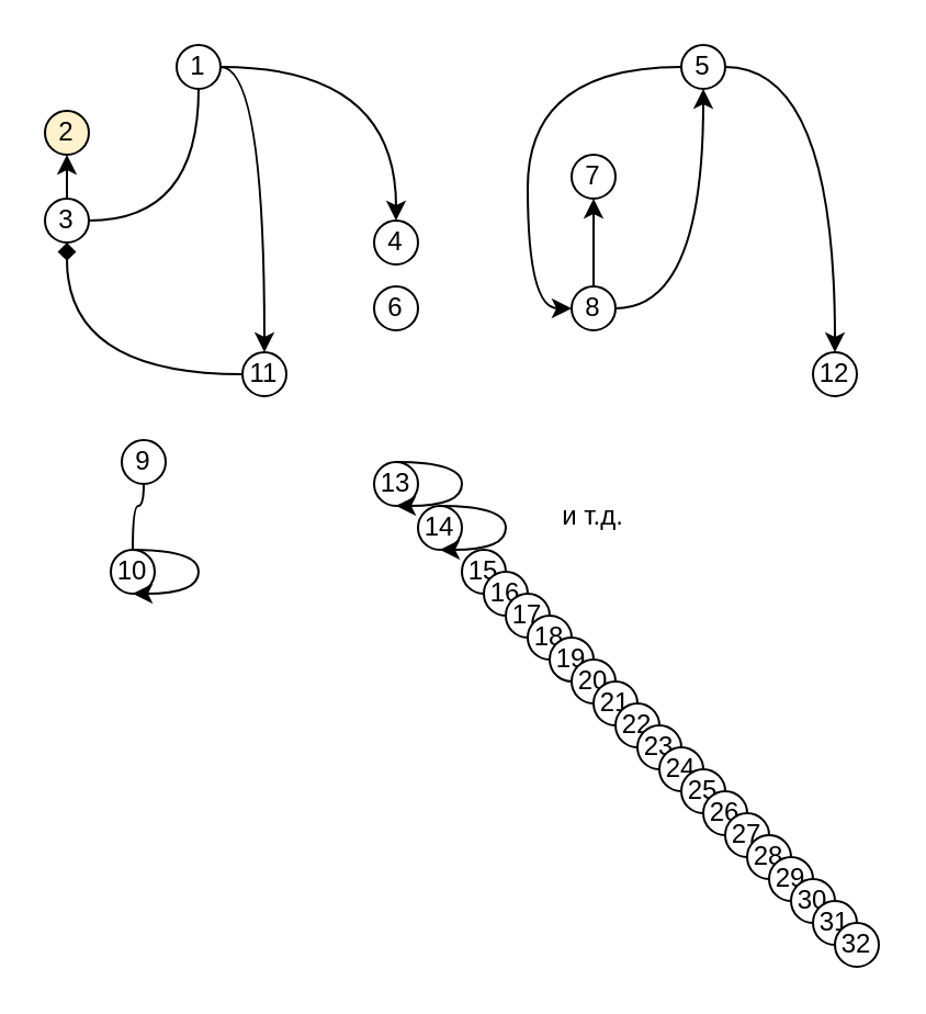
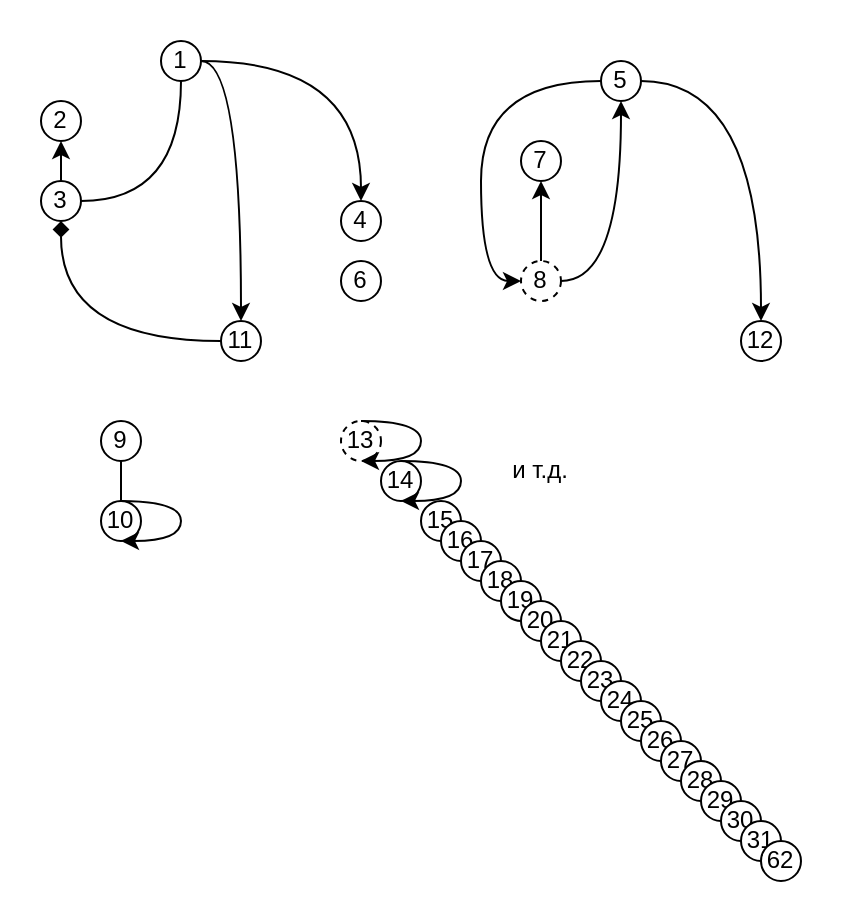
  <mxCell id="0" />
  <mxCell id="1" parent="0" />
  <mxCell id="2" style="edgeStyle=orthogonalEdgeStyle;rounded=0;orthogonalLoop=1;jettySize=auto;html=1;entryX=0.5;entryY=0;entryDx=0;entryDy=0;curved=1;" edge="1" parent="1" source="4" target="9"><mxGeometry relative="1" as="geometry" /></mxCell>
  <mxCell id="3" style="edgeStyle=orthogonalEdgeStyle;curved=1;rounded=0;orthogonalLoop=1;jettySize=auto;html=1;entryX=0.5;entryY=0;entryDx=0;entryDy=0;" edge="1" parent="1" source="4" target="22"><mxGeometry relative="1" as="geometry" /></mxCell>
  <mxCell id="4" value="1" style="ellipse;whiteSpace=wrap;html=1;aspect=fixed;" vertex="1" parent="1"><mxGeometry x="80" y="20" width="20" height="20" as="geometry" /></mxCell>
- <mxCell id="5" value="2" style="ellipse;whiteSpace=wrap;html=1;aspect=fixed;fillColor=#fff2cc;" vertex="1" parent="1"><mxGeometry x="20" y="50" width="20" height="20" as="geometry" /></mxCell>
+ <mxCell id="5" value="2" style="ellipse;whiteSpace=wrap;html=1;aspect=fixed;" vertex="1" parent="1"><mxGeometry x="20" y="50" width="20" height="20" as="geometry" /></mxCell>
  <mxCell id="6" style="edgeStyle=orthogonalEdgeStyle;rounded=0;orthogonalLoop=1;jettySize=auto;html=1;curved=1;endArrow=none;" edge="1" parent="1" source="8" target="4"><mxGeometry relative="1" as="geometry" /></mxCell>
  <mxCell id="7" style="edgeStyle=orthogonalEdgeStyle;rounded=0;orthogonalLoop=1;jettySize=auto;html=1;curved=1;" edge="1" parent="1" source="8" target="5"><mxGeometry relative="1" as="geometry" /></mxCell>
  <mxCell id="8" value="3" style="ellipse;whiteSpace=wrap;html=1;aspect=fixed;" vertex="1" parent="1"><mxGeometry x="20" y="90" width="20" height="20" as="geometry" /></mxCell>
  <mxCell id="9" value="4" style="ellipse;whiteSpace=wrap;html=1;aspect=fixed;" vertex="1" parent="1"><mxGeometry x="170" y="100" width="20" height="20" as="geometry" /></mxCell>
  <mxCell id="10" style="edgeStyle=orthogonalEdgeStyle;curved=1;rounded=0;orthogonalLoop=1;jettySize=auto;html=1;entryX=0;entryY=0.5;entryDx=0;entryDy=0;" edge="1" parent="1" source="12" target="17"><mxGeometry relative="1" as="geometry" /></mxCell>
  <mxCell id="11" style="edgeStyle=orthogonalEdgeStyle;curved=1;rounded=0;orthogonalLoop=1;jettySize=auto;html=1;" edge="1" parent="1" source="12" target="23"><mxGeometry relative="1" as="geometry" /></mxCell>
- <mxCell id="12" value="5" style="ellipse;whiteSpace=wrap;html=1;aspect=fixed;" vertex="1" parent="1"><mxGeometry x="310" y="20" width="20" height="20" as="geometry" /></mxCell>
+ <mxCell id="12" value="5" style="ellipse;whiteSpace=wrap;html=1;aspect=fixed;" vertex="1" parent="1"><mxGeometry x="300" y="30" width="20" height="20" as="geometry" /></mxCell>
  <mxCell id="13" value="6" style="ellipse;whiteSpace=wrap;html=1;aspect=fixed;" vertex="1" parent="1"><mxGeometry x="170" y="130" width="20" height="20" as="geometry" /></mxCell>
  <mxCell id="14" value="7" style="ellipse;whiteSpace=wrap;html=1;aspect=fixed;" vertex="1" parent="1"><mxGeometry x="260" y="70" width="20" height="20" as="geometry" /></mxCell>
  <mxCell id="15" style="edgeStyle=orthogonalEdgeStyle;curved=1;rounded=0;orthogonalLoop=1;jettySize=auto;html=1;" edge="1" parent="1" source="17" target="12"><mxGeometry relative="1" as="geometry" /></mxCell>
  <mxCell id="16" style="edgeStyle=orthogonalEdgeStyle;curved=1;rounded=0;orthogonalLoop=1;jettySize=auto;html=1;" edge="1" parent="1" source="17" target="14"><mxGeometry relative="1" as="geometry" /></mxCell>
- <mxCell id="17" value="8" style="ellipse;whiteSpace=wrap;html=1;aspect=fixed;" vertex="1" parent="1"><mxGeometry x="260" y="130" width="20" height="20" as="geometry" /></mxCell>
- <mxCell id="18" value="9" style="ellipse;whiteSpace=wrap;html=1;aspect=fixed;" vertex="1" parent="1"><mxGeometry x="55" y="200" width="20" height="20" as="geometry" /></mxCell>
+ <mxCell id="17" value="8" style="ellipse;whiteSpace=wrap;html=1;aspect=fixed;dashed=1;" vertex="1" parent="1"><mxGeometry x="260" y="130" width="20" height="20" as="geometry" /></mxCell>
+ <mxCell id="18" value="9" style="ellipse;whiteSpace=wrap;html=1;aspect=fixed;" vertex="1" parent="1"><mxGeometry x="50" y="210" width="20" height="20" as="geometry" /></mxCell>
  <mxCell id="19" style="edgeStyle=orthogonalEdgeStyle;curved=1;rounded=0;orthogonalLoop=1;jettySize=auto;html=1;endArrow=none;" edge="1" parent="1" source="20" target="18"><mxGeometry relative="1" as="geometry" /></mxCell>
  <mxCell id="20" value="10" style="ellipse;whiteSpace=wrap;html=1;aspect=fixed;" vertex="1" parent="1"><mxGeometry x="50" y="250" width="20" height="20" as="geometry" /></mxCell>
  <mxCell id="21" style="edgeStyle=orthogonalEdgeStyle;rounded=0;orthogonalLoop=1;jettySize=auto;html=1;curved=1;endArrow=diamond;" edge="1" parent="1" source="22" target="8"><mxGeometry relative="1" as="geometry" /></mxCell>
  <mxCell id="22" value="11" style="ellipse;whiteSpace=wrap;html=1;aspect=fixed;" vertex="1" parent="1"><mxGeometry x="110" y="160" width="20" height="20" as="geometry" /></mxCell>
  <mxCell id="23" value="12" style="ellipse;whiteSpace=wrap;html=1;aspect=fixed;" vertex="1" parent="1"><mxGeometry x="370" y="160" width="20" height="20" as="geometry" /></mxCell>
- <mxCell id="24" value="13" style="ellipse;whiteSpace=wrap;html=1;aspect=fixed;" vertex="1" parent="1"><mxGeometry x="170" y="210" width="20" height="20" as="geometry" /></mxCell>
+ <mxCell id="24" value="13" style="ellipse;whiteSpace=wrap;html=1;aspect=fixed;dashed=1;" vertex="1" parent="1"><mxGeometry x="170" y="210" width="20" height="20" as="geometry" /></mxCell>
  <mxCell id="25" value="14" style="ellipse;whiteSpace=wrap;html=1;aspect=fixed;" vertex="1" parent="1"><mxGeometry x="190" y="230" width="20" height="20" as="geometry" /></mxCell>
  <mxCell id="26" value="15" style="ellipse;whiteSpace=wrap;html=1;aspect=fixed;" vertex="1" parent="1"><mxGeometry x="210" y="250" width="20" height="20" as="geometry" /></mxCell>
  <mxCell id="27" value="16" style="ellipse;whiteSpace=wrap;html=1;aspect=fixed;" vertex="1" parent="1"><mxGeometry x="220" y="260" width="20" height="20" as="geometry" /></mxCell>
  <mxCell id="28" value="17" style="ellipse;whiteSpace=wrap;html=1;aspect=fixed;" vertex="1" parent="1"><mxGeometry x="230" y="270" width="20" height="20" as="geometry" /></mxCell>
  <mxCell id="29" value="18" style="ellipse;whiteSpace=wrap;html=1;aspect=fixed;" vertex="1" parent="1"><mxGeometry x="240" y="280" width="20" height="20" as="geometry" /></mxCell>
  <mxCell id="30" value="19" style="ellipse;whiteSpace=wrap;html=1;aspect=fixed;" vertex="1" parent="1"><mxGeometry x="250" y="290" width="20" height="20" as="geometry" /></mxCell>
  <mxCell id="31" value="20" style="ellipse;whiteSpace=wrap;html=1;aspect=fixed;" vertex="1" parent="1"><mxGeometry x="260" y="300" width="20" height="20" as="geometry" /></mxCell>
  <mxCell id="32" value="21" style="ellipse;whiteSpace=wrap;html=1;aspect=fixed;" vertex="1" parent="1"><mxGeometry x="270" y="310" width="20" height="20" as="geometry" /></mxCell>
  <mxCell id="33" value="22" style="ellipse;whiteSpace=wrap;html=1;aspect=fixed;" vertex="1" parent="1"><mxGeometry x="280" y="320" width="20" height="20" as="geometry" /></mxCell>
  <mxCell id="34" value="23" style="ellipse;whiteSpace=wrap;html=1;aspect=fixed;" vertex="1" parent="1"><mxGeometry x="290" y="330" width="20" height="20" as="geometry" /></mxCell>
  <mxCell id="35" value="24" style="ellipse;whiteSpace=wrap;html=1;aspect=fixed;" vertex="1" parent="1"><mxGeometry x="300" y="340" width="20" height="20" as="geometry" /></mxCell>
  <mxCell id="36" value="25" style="ellipse;whiteSpace=wrap;html=1;aspect=fixed;" vertex="1" parent="1"><mxGeometry x="310" y="350" width="20" height="20" as="geometry" /></mxCell>
  <mxCell id="37" value="26" style="ellipse;whiteSpace=wrap;html=1;aspect=fixed;" vertex="1" parent="1"><mxGeometry x="320" y="360" width="20" height="20" as="geometry" /></mxCell>
  <mxCell id="38" value="27" style="ellipse;whiteSpace=wrap;html=1;aspect=fixed;" vertex="1" parent="1"><mxGeometry x="330" y="370" width="20" height="20" as="geometry" /></mxCell>
  <mxCell id="39" value="28" style="ellipse;whiteSpace=wrap;html=1;aspect=fixed;" vertex="1" parent="1"><mxGeometry x="340" y="380" width="20" height="20" as="geometry" /></mxCell>
  <mxCell id="40" value="29" style="ellipse;whiteSpace=wrap;html=1;aspect=fixed;" vertex="1" parent="1"><mxGeometry x="350" y="390" width="20" height="20" as="geometry" /></mxCell>
  <mxCell id="41" value="30" style="ellipse;whiteSpace=wrap;html=1;aspect=fixed;" vertex="1" parent="1"><mxGeometry x="360" y="400" width="20" height="20" as="geometry" /></mxCell>
  <mxCell id="42" value="31" style="ellipse;whiteSpace=wrap;html=1;aspect=fixed;" vertex="1" parent="1"><mxGeometry x="370" y="410" width="20" height="20" as="geometry" /></mxCell>
- <mxCell id="43" value="32" style="ellipse;whiteSpace=wrap;html=1;aspect=fixed;" vertex="1" parent="1"><mxGeometry x="380" y="420" width="20" height="20" as="geometry" /></mxCell>
+ <mxCell id="43" value="62" style="ellipse;whiteSpace=wrap;html=1;aspect=fixed;" vertex="1" parent="1"><mxGeometry x="380" y="420" width="20" height="20" as="geometry" /></mxCell>
  <mxCell id="44" style="edgeStyle=orthogonalEdgeStyle;curved=1;rounded=0;orthogonalLoop=1;jettySize=auto;html=1;" edge="1" parent="1" source="20" target="20"><mxGeometry relative="1" as="geometry" /></mxCell>
  <mxCell id="45" style="edgeStyle=orthogonalEdgeStyle;curved=1;rounded=0;orthogonalLoop=1;jettySize=auto;html=1;" edge="1" parent="1" source="24" target="24"><mxGeometry relative="1" as="geometry" /></mxCell>
  <mxCell id="46" style="edgeStyle=orthogonalEdgeStyle;curved=1;rounded=0;orthogonalLoop=1;jettySize=auto;html=1;" edge="1" parent="1" source="25" target="25"><mxGeometry relative="1" as="geometry" /></mxCell>
  <mxCell id="47" value="и т.д." style="text;html=1;strokeColor=none;fillColor=none;align=center;verticalAlign=middle;whiteSpace=wrap;rounded=0;" vertex="1" parent="1"><mxGeometry x="240" y="220" width="60" height="30" as="geometry" /></mxCell>
